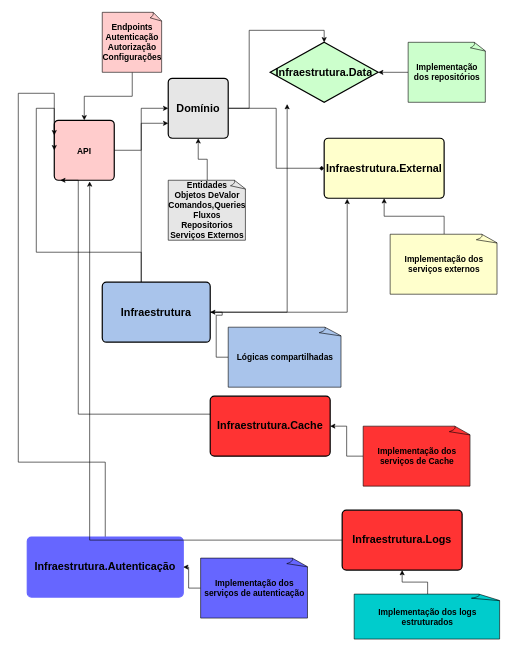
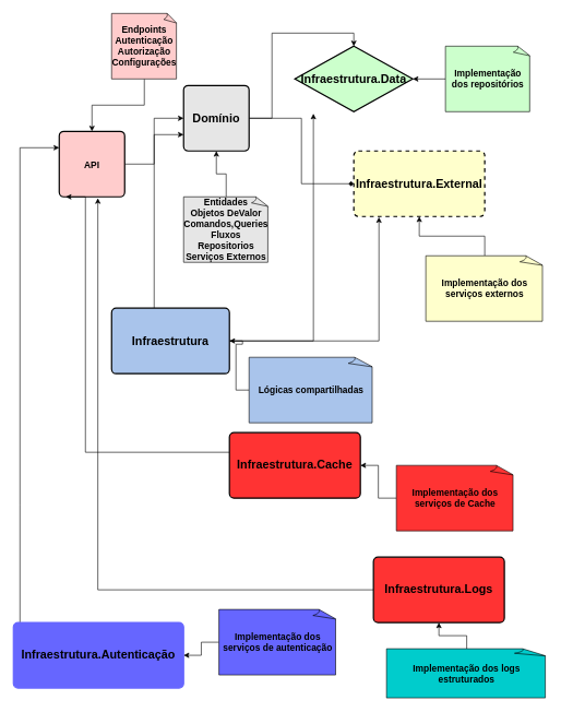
  <mxCell id="0" />
  <mxCell id="1" parent="0" />
  <mxCell id="2" value="" style="edgeStyle=orthogonalEdgeStyle;rounded=0;orthogonalLoop=1;jettySize=auto;html=1;" parent="1" source="3" target="6" edge="1"><mxGeometry relative="1" as="geometry" /></mxCell>
  <mxCell id="3" value="&lt;h2&gt;&lt;font style=&quot;font-size: 14px&quot;&gt;API&lt;/font&gt;&lt;/h2&gt;" style="rounded=1;whiteSpace=wrap;html=1;absoluteArcSize=1;arcSize=14;strokeWidth=2;fillColor=#FFCCCC;" parent="1" vertex="1"><mxGeometry x="90" y="200" width="100" height="100" as="geometry" /></mxCell>
  <mxCell id="4" style="edgeStyle=orthogonalEdgeStyle;rounded=0;orthogonalLoop=1;jettySize=auto;html=1;entryX=0;entryY=0.5;entryDx=0;entryDy=0;endArrow=diamond;" parent="1" source="6" target="12" edge="1"><mxGeometry relative="1" as="geometry" /></mxCell>
  <mxCell id="5" style="edgeStyle=orthogonalEdgeStyle;rounded=0;orthogonalLoop=1;jettySize=auto;html=1;entryX=0.5;entryY=0;entryDx=0;entryDy=0;" parent="1" source="6" target="11" edge="1"><mxGeometry relative="1" as="geometry" /></mxCell>
  <mxCell id="6" value="&lt;h2&gt;Domínio&lt;/h2&gt;" style="rounded=1;whiteSpace=wrap;html=1;absoluteArcSize=1;arcSize=14;strokeWidth=2;fillColor=#E6E6E6;" parent="1" vertex="1"><mxGeometry x="280" y="130" width="100" height="100" as="geometry" /></mxCell>
  <mxCell id="7" value="" style="edgeStyle=orthogonalEdgeStyle;rounded=0;orthogonalLoop=1;jettySize=auto;html=1;" parent="1" source="8" target="3" edge="1"><mxGeometry relative="1" as="geometry" /></mxCell>
  <mxCell id="8" value="&lt;h3&gt;Endpoints&lt;br&gt;Autenticação&lt;br&gt;Autorização&lt;br&gt;Configurações&lt;/h3&gt;" style="whiteSpace=wrap;html=1;shape=mxgraph.basic.document;fillColor=#FFCCCC;" parent="1" vertex="1"><mxGeometry x="170" y="20" width="100" height="100" as="geometry" /></mxCell>
  <mxCell id="9" value="" style="edgeStyle=orthogonalEdgeStyle;rounded=0;orthogonalLoop=1;jettySize=auto;html=1;" parent="1" source="10" target="6" edge="1"><mxGeometry relative="1" as="geometry" /></mxCell>
  <mxCell id="10" value="&lt;h3&gt;Entidades&lt;br&gt;Objetos DeValor&lt;br&gt;Comandos,Queries&lt;br&gt;Fluxos&lt;br&gt;Repositorios&lt;br&gt;Serviços Externos&lt;/h3&gt;" style="whiteSpace=wrap;html=1;shape=mxgraph.basic.document;fillColor=#E6E6E6;" parent="1" vertex="1"><mxGeometry x="280" y="300" width="130" height="100" as="geometry" /></mxCell>
  <mxCell id="11" value="&lt;h2&gt;Infraestrutura.Data&lt;/h2&gt;" style="rhombus;whiteSpace=wrap;html=1;absoluteArcSize=1;arcSize=14;strokeWidth=2;fillColor=#CCFFCC;" parent="1" vertex="1"><mxGeometry x="450" y="70" width="180" height="100" as="geometry" /></mxCell>
- <mxCell id="12" value="&lt;h2&gt;Infraestrutura.External&lt;/h2&gt;" style="rounded=1;whiteSpace=wrap;html=1;absoluteArcSize=1;arcSize=14;strokeWidth=2;fillColor=#FFFFCC;" parent="1" vertex="1"><mxGeometry x="540" y="230" width="200" height="100" as="geometry" /></mxCell>
+ <mxCell id="12" value="&lt;h2&gt;Infraestrutura.External&lt;/h2&gt;" style="rounded=1;whiteSpace=wrap;html=1;absoluteArcSize=1;arcSize=14;strokeWidth=2;fillColor=#FFFFCC;dashed=1;" parent="1" vertex="1"><mxGeometry x="540" y="230" width="200" height="100" as="geometry" /></mxCell>
  <mxCell id="13" value="" style="edgeStyle=orthogonalEdgeStyle;rounded=0;orthogonalLoop=1;jettySize=auto;html=1;" parent="1" source="14" target="12" edge="1"><mxGeometry relative="1" as="geometry" /></mxCell>
  <mxCell id="14" value="&lt;h3&gt;Implementação dos serviços externos&lt;/h3&gt;" style="whiteSpace=wrap;html=1;shape=mxgraph.basic.document;fillColor=#FFFFCC;" parent="1" vertex="1"><mxGeometry x="650" y="390" width="180" height="100" as="geometry" /></mxCell>
  <mxCell id="15" value="" style="edgeStyle=orthogonalEdgeStyle;rounded=0;orthogonalLoop=1;jettySize=auto;html=1;" parent="1" source="16" target="11" edge="1"><mxGeometry relative="1" as="geometry" /></mxCell>
  <mxCell id="16" value="&lt;h3&gt;Implementação dos repositórios&lt;/h3&gt;" style="whiteSpace=wrap;html=1;shape=mxgraph.basic.document;fillColor=#CCFFCC;" parent="1" vertex="1"><mxGeometry x="680" y="70" width="130" height="100" as="geometry" /></mxCell>
  <mxCell id="17" style="edgeStyle=orthogonalEdgeStyle;rounded=0;orthogonalLoop=1;jettySize=auto;html=1;entryX=0.192;entryY=1.01;entryDx=0;entryDy=0;entryPerimeter=0;" parent="1" source="21" target="12" edge="1"><mxGeometry relative="1" as="geometry" /></mxCell>
  <mxCell id="18" style="edgeStyle=orthogonalEdgeStyle;rounded=0;orthogonalLoop=1;jettySize=auto;html=1;entryX=0;entryY=0.75;entryDx=0;entryDy=0;" parent="1" source="21" target="6" edge="1"><mxGeometry relative="1" as="geometry"><Array as="points"><mxPoint x="235" y="205" /></Array></mxGeometry></mxCell>
- <mxCell id="19" style="edgeStyle=orthogonalEdgeStyle;rounded=0;orthogonalLoop=1;jettySize=auto;html=1;entryX=0;entryY=0.5;entryDx=0;entryDy=0;" parent="1" source="21" target="3" edge="1"><mxGeometry relative="1" as="geometry"><mxPoint x="20" y="350" as="targetPoint" /><Array as="points"><mxPoint x="235" y="420" /><mxPoint x="60" y="420" /><mxPoint x="60" y="180" /></Array></mxGeometry></mxCell>
  <mxCell id="20" style="edgeStyle=orthogonalEdgeStyle;rounded=0;orthogonalLoop=1;jettySize=auto;html=1;entryX=0.157;entryY=1.03;entryDx=0;entryDy=0;entryPerimeter=0;" parent="1" source="21" target="11" edge="1"><mxGeometry relative="1" as="geometry" /></mxCell>
  <mxCell id="21" value="&lt;h2&gt;Infraestrutura&lt;/h2&gt;" style="rounded=1;whiteSpace=wrap;html=1;absoluteArcSize=1;arcSize=14;strokeWidth=2;fillColor=#A9C4EB;" parent="1" vertex="1"><mxGeometry x="170" y="470" width="180" height="100" as="geometry" /></mxCell>
  <mxCell id="22" value="" style="edgeStyle=orthogonalEdgeStyle;rounded=0;orthogonalLoop=1;jettySize=auto;html=1;" parent="1" source="23" target="21" edge="1"><mxGeometry relative="1" as="geometry" /></mxCell>
  <mxCell id="23" value="&lt;h3&gt;Lógicas compartilhadas&lt;/h3&gt;" style="whiteSpace=wrap;html=1;shape=mxgraph.basic.document;fillColor=#A9C4EB;" parent="1" vertex="1"><mxGeometry x="380" y="545" width="190" height="100" as="geometry" /></mxCell>
  <mxCell id="24" style="edgeStyle=orthogonalEdgeStyle;rounded=0;orthogonalLoop=1;jettySize=auto;html=1;entryX=0.1;entryY=1;entryDx=0;entryDy=0;entryPerimeter=0;" parent="1" source="25" target="3" edge="1"><mxGeometry relative="1" as="geometry"><Array as="points"><mxPoint x="130" y="690" /><mxPoint x="130" y="300" /></Array></mxGeometry></mxCell>
  <mxCell id="25" value="&lt;h2&gt;Infraestrutura.Cache&lt;/h2&gt;" style="rounded=1;whiteSpace=wrap;html=1;absoluteArcSize=1;arcSize=14;strokeWidth=2;fillColor=#FF3333;" parent="1" vertex="1"><mxGeometry x="350" y="660" width="200" height="100" as="geometry" /></mxCell>
  <mxCell id="26" value="" style="edgeStyle=orthogonalEdgeStyle;rounded=0;orthogonalLoop=1;jettySize=auto;html=1;" parent="1" source="27" target="25" edge="1"><mxGeometry relative="1" as="geometry" /></mxCell>
  <mxCell id="27" value="&lt;h3&gt;Implementação dos serviços de Cache&lt;/h3&gt;" style="whiteSpace=wrap;html=1;shape=mxgraph.basic.document;fillColor=#FF3333;" parent="1" vertex="1"><mxGeometry x="605" y="710" width="180" height="100" as="geometry" /></mxCell>
  <mxCell id="28" style="edgeStyle=orthogonalEdgeStyle;rounded=0;orthogonalLoop=1;jettySize=auto;html=1;entryX=0;entryY=0.25;entryDx=0;entryDy=0;" parent="1" source="29" target="3" edge="1"><mxGeometry relative="1" as="geometry"><Array as="points"><mxPoint x="30" y="770" /><mxPoint x="30" y="155" /></Array></mxGeometry></mxCell>
- <mxCell id="29" value="&lt;h2&gt;Infraestrutura.Autenticação&lt;/h2&gt;" style="rounded=1;whiteSpace=wrap;html=1;absoluteArcSize=1;arcSize=14;strokeWidth=2;fillColor=#6666FF;strokeColor=#6666FF;" parent="1" vertex="1"><mxGeometry x="45" y="895" width="260" height="100" as="geometry" /></mxCell>
+ <mxCell id="29" value="&lt;h2&gt;Infraestrutura.Autenticação&lt;/h2&gt;" style="rounded=1;whiteSpace=wrap;html=1;absoluteArcSize=1;arcSize=14;strokeWidth=2;fillColor=#6666FF;strokeColor=#6666FF;" parent="1" vertex="1"><mxGeometry x="20" y="950" width="260" height="100" as="geometry" /></mxCell>
  <mxCell id="30" value="" style="edgeStyle=orthogonalEdgeStyle;rounded=0;orthogonalLoop=1;jettySize=auto;html=1;" parent="1" source="31" target="29" edge="1"><mxGeometry relative="1" as="geometry" /></mxCell>
  <mxCell id="31" value="&lt;h3&gt;Implementação dos serviços de autenticação&lt;/h3&gt;" style="whiteSpace=wrap;html=1;shape=mxgraph.basic.document;fillColor=#6666FF;" parent="1" vertex="1"><mxGeometry x="334" y="930" width="180" height="100" as="geometry" /></mxCell>
  <mxCell id="32" style="edgeStyle=orthogonalEdgeStyle;rounded=0;orthogonalLoop=1;jettySize=auto;html=1;entryX=0.59;entryY=1.02;entryDx=0;entryDy=0;entryPerimeter=0;" edge="1" parent="1" source="33" target="3"><mxGeometry relative="1" as="geometry" /></mxCell>
  <mxCell id="33" value="&lt;h2&gt;Infraestrutura.Logs&lt;/h2&gt;" style="rounded=1;whiteSpace=wrap;html=1;absoluteArcSize=1;arcSize=14;strokeWidth=2;fillColor=#ff3333;" vertex="1" parent="1"><mxGeometry x="570" y="850" width="200" height="100" as="geometry" /></mxCell>
  <mxCell id="34" value="" style="edgeStyle=orthogonalEdgeStyle;rounded=0;orthogonalLoop=1;jettySize=auto;html=1;" edge="1" parent="1" source="35" target="33"><mxGeometry relative="1" as="geometry" /></mxCell>
  <mxCell id="35" value="&lt;h3&gt;Implementação dos logs estruturados&lt;/h3&gt;" style="whiteSpace=wrap;html=1;shape=mxgraph.basic.document;fillColor=#00CCCC;" vertex="1" parent="1"><mxGeometry x="590" y="990" width="245" height="75" as="geometry" /></mxCell>
